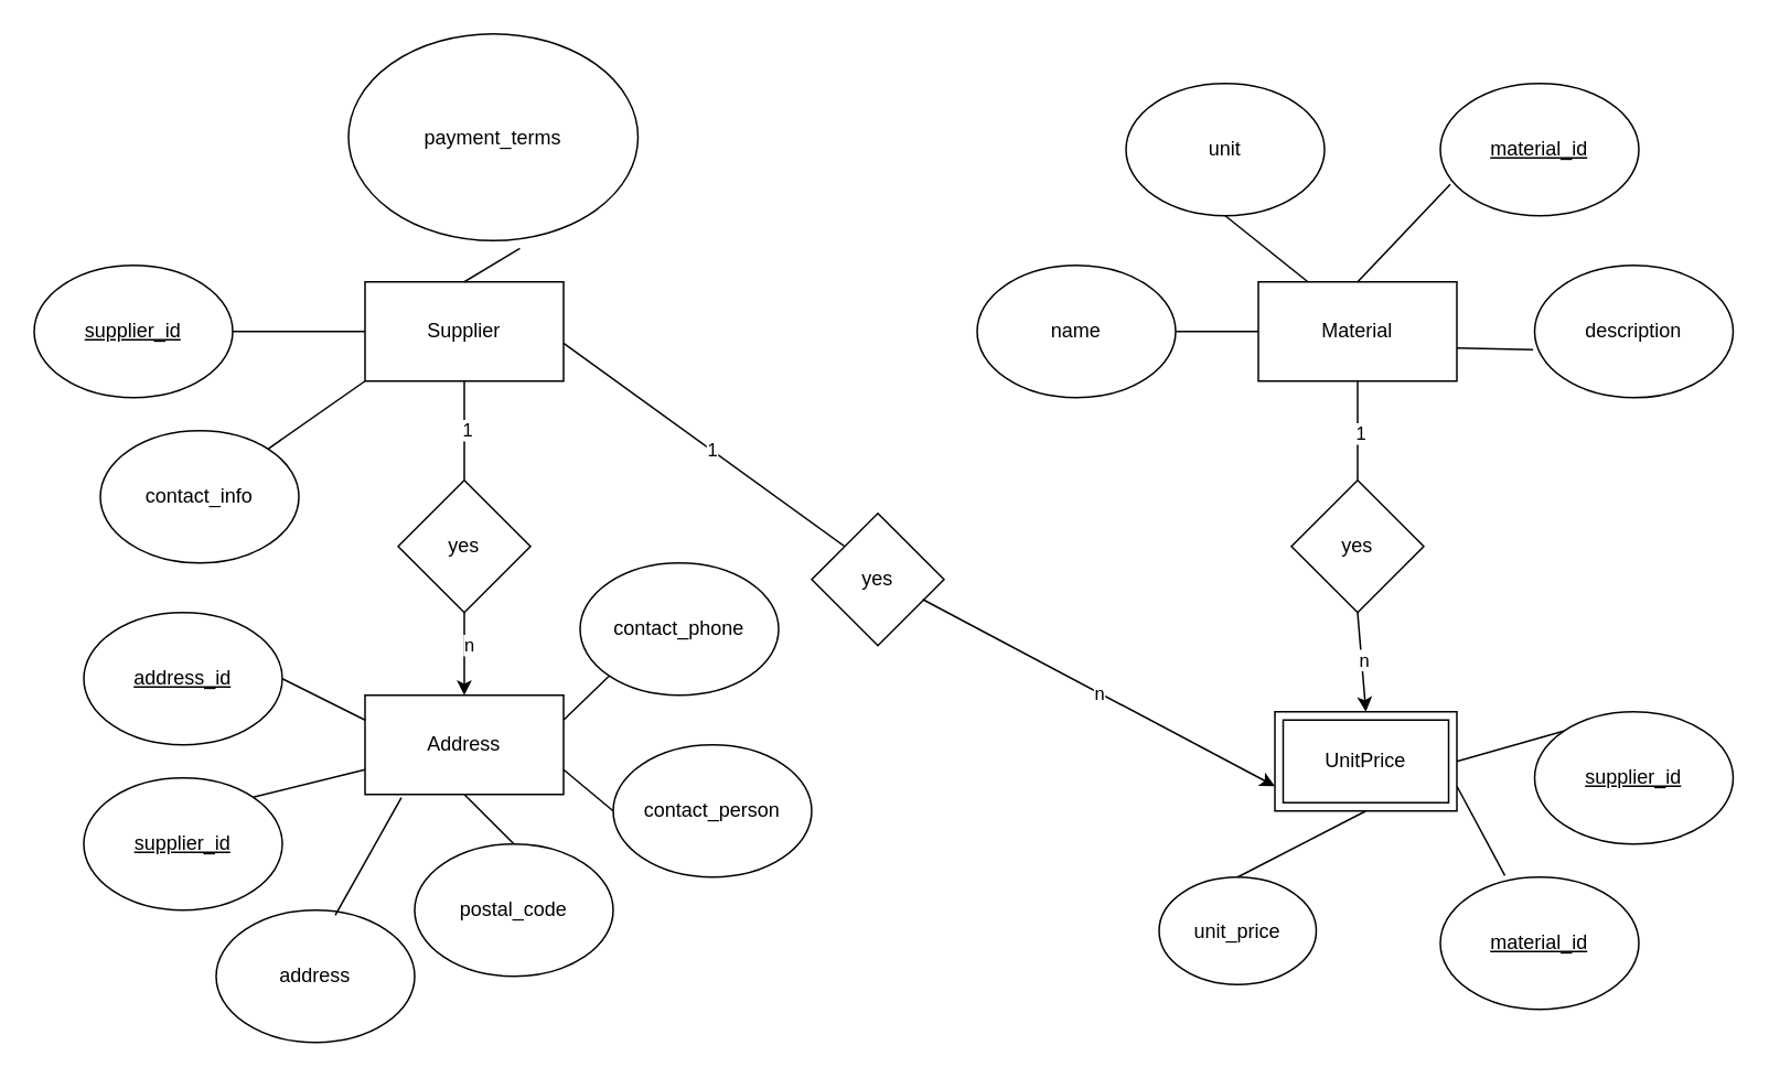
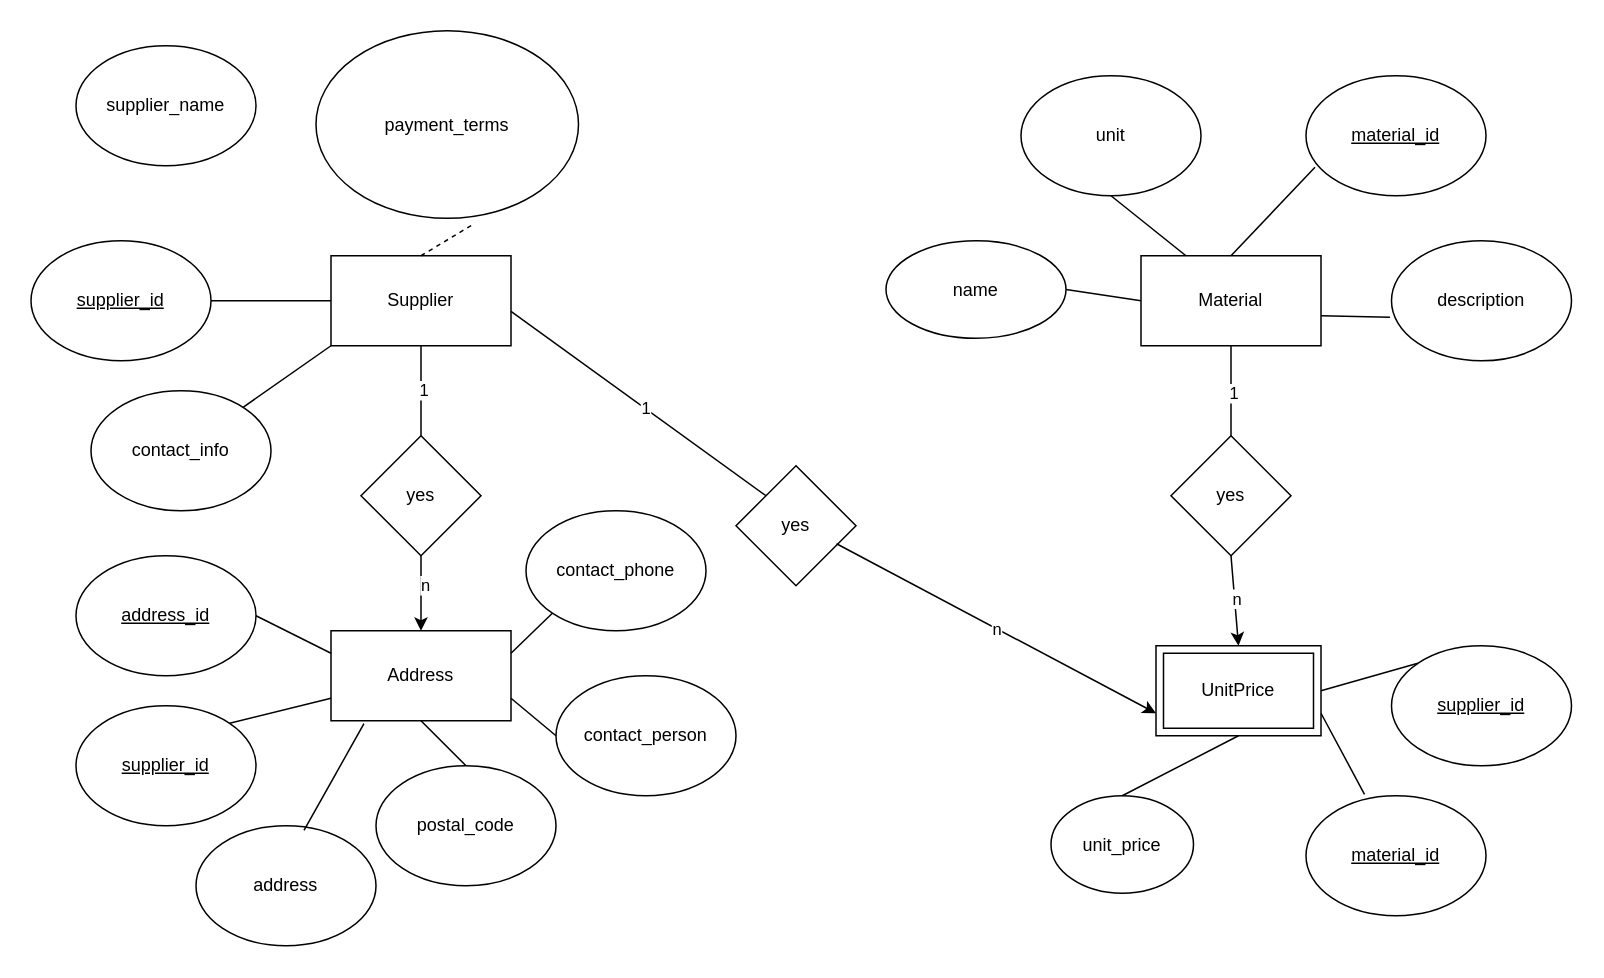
  <mxCell id="0" />
  <mxCell id="1" parent="0" />
  <mxCell id="2" value="Supplier" style="rounded=0;whiteSpace=wrap;html=1;" parent="1" vertex="1"><mxGeometry x="220" y="170" width="120" height="60" as="geometry" /></mxCell>
  <mxCell id="3" value="Address" style="rounded=0;whiteSpace=wrap;html=1;" parent="1" vertex="1"><mxGeometry x="220" y="420" width="120" height="60" as="geometry" /></mxCell>
  <mxCell id="4" value="Material" style="rounded=0;whiteSpace=wrap;html=1;" parent="1" vertex="1"><mxGeometry x="760" y="170" width="120" height="60" as="geometry" /></mxCell>
  <mxCell id="5" value="yes" style="rhombus;whiteSpace=wrap;html=1;" parent="1" vertex="1"><mxGeometry x="240" y="290" width="80" height="80" as="geometry" /></mxCell>
  <mxCell id="6" value="" style="endArrow=classic;html=1;rounded=0;exitX=0.5;exitY=1;exitDx=0;exitDy=0;entryX=0.5;entryY=0;entryDx=0;entryDy=0;" parent="1" source="5" target="3" edge="1"><mxGeometry width="50" height="50" relative="1" as="geometry"><mxPoint x="490" y="310" as="sourcePoint" /><mxPoint x="540" y="260" as="targetPoint" /></mxGeometry></mxCell>
  <mxCell id="7" value="n" style="edgeLabel;html=1;align=center;verticalAlign=middle;resizable=0;points=[];" parent="6" vertex="1" connectable="0"><mxGeometry x="-0.26" y="2" relative="1" as="geometry"><mxPoint as="offset" /></mxGeometry></mxCell>
  <mxCell id="8" value="" style="endArrow=none;html=1;rounded=0;exitX=0.5;exitY=1;exitDx=0;exitDy=0;entryX=0.5;entryY=0;entryDx=0;entryDy=0;" parent="1" source="2" target="5" edge="1"><mxGeometry width="50" height="50" relative="1" as="geometry"><mxPoint x="490" y="310" as="sourcePoint" /><mxPoint x="540" y="260" as="targetPoint" /></mxGeometry></mxCell>
  <mxCell id="9" value="1" style="edgeLabel;html=1;align=center;verticalAlign=middle;resizable=0;points=[];" parent="8" vertex="1" connectable="0"><mxGeometry y="1" relative="1" as="geometry"><mxPoint y="-1" as="offset" /></mxGeometry></mxCell>
  <mxCell id="10" value="yes" style="rhombus;whiteSpace=wrap;html=1;" parent="1" vertex="1"><mxGeometry x="490" y="310" width="80" height="80" as="geometry" /></mxCell>
  <mxCell id="11" value="" style="endArrow=classic;html=1;rounded=0;entryX=0;entryY=0.75;entryDx=0;entryDy=0;exitX=0.838;exitY=0.65;exitDx=0;exitDy=0;exitPerimeter=0;" parent="1" source="10" target="53" edge="1"><mxGeometry width="50" height="50" relative="1" as="geometry"><mxPoint x="490" y="280" as="sourcePoint" /><mxPoint x="760" y="465" as="targetPoint" /></mxGeometry></mxCell>
  <mxCell id="12" value="n" style="edgeLabel;html=1;align=center;verticalAlign=middle;resizable=0;points=[];" parent="11" vertex="1" connectable="0"><mxGeometry relative="1" as="geometry"><mxPoint as="offset" /></mxGeometry></mxCell>
  <mxCell id="13" value="" style="endArrow=none;html=1;rounded=0;exitX=1;exitY=0.617;exitDx=0;exitDy=0;entryX=0;entryY=0;entryDx=0;entryDy=0;exitPerimeter=0;" parent="1" source="2" target="10" edge="1"><mxGeometry width="50" height="50" relative="1" as="geometry"><mxPoint x="490" y="280" as="sourcePoint" /><mxPoint x="540" y="230" as="targetPoint" /></mxGeometry></mxCell>
  <mxCell id="14" value="1" style="edgeLabel;html=1;align=center;verticalAlign=middle;resizable=0;points=[];" parent="13" vertex="1" connectable="0"><mxGeometry x="0.06" y="-1" relative="1" as="geometry"><mxPoint y="-1" as="offset" /></mxGeometry></mxCell>
  <mxCell id="15" value="" style="endArrow=none;html=1;rounded=0;exitX=0.5;exitY=1;exitDx=0;exitDy=0;" parent="1" source="4" target="17" edge="1"><mxGeometry width="50" height="50" relative="1" as="geometry"><mxPoint x="700" y="200" as="sourcePoint" /><mxPoint x="640" y="300" as="targetPoint" /></mxGeometry></mxCell>
  <mxCell id="16" value="1" style="edgeLabel;html=1;align=center;verticalAlign=middle;resizable=0;points=[];" parent="15" vertex="1" connectable="0"><mxGeometry x="0.04" y="1" relative="1" as="geometry"><mxPoint as="offset" /></mxGeometry></mxCell>
  <mxCell id="17" value="yes" style="rhombus;whiteSpace=wrap;html=1;" parent="1" vertex="1"><mxGeometry x="780" y="290" width="80" height="80" as="geometry" /></mxCell>
  <mxCell id="18" value="" style="endArrow=classic;html=1;rounded=0;entryX=0.5;entryY=0;entryDx=0;entryDy=0;exitX=0.5;exitY=1;exitDx=0;exitDy=0;" parent="1" source="17" target="53" edge="1"><mxGeometry width="50" height="50" relative="1" as="geometry"><mxPoint x="490" y="280" as="sourcePoint" /><mxPoint x="820" y="430" as="targetPoint" /></mxGeometry></mxCell>
  <mxCell id="19" value="n" style="edgeLabel;html=1;align=center;verticalAlign=middle;resizable=0;points=[];" parent="18" vertex="1" connectable="0"><mxGeometry y="1" relative="1" as="geometry"><mxPoint y="-1" as="offset" /></mxGeometry></mxCell>
  <mxCell id="20" value="&lt;u&gt;supplier_id&lt;/u&gt;" style="ellipse;whiteSpace=wrap;html=1;" parent="1" vertex="1"><mxGeometry x="20" y="160" width="120" height="80" as="geometry" /></mxCell>
  <mxCell id="21" value="contact_info" style="ellipse;whiteSpace=wrap;html=1;" parent="1" vertex="1"><mxGeometry x="60" y="260" width="120" height="80" as="geometry" /></mxCell>
  <mxCell id="22" value="payment_terms" style="ellipse;whiteSpace=wrap;html=1;" parent="1" vertex="1"><mxGeometry x="210" y="20" width="175" height="125" as="geometry" /></mxCell>
- <mxCell id="24" value="" style="endArrow=none;html=1;rounded=0;entryX=0.592;entryY=1.038;entryDx=0;entryDy=0;entryPerimeter=0;exitX=0.5;exitY=0;exitDx=0;exitDy=0;" parent="1" source="2" target="22" edge="1"><mxGeometry width="50" height="50" relative="1" as="geometry"><mxPoint x="490" y="220" as="sourcePoint" /><mxPoint x="540" y="170" as="targetPoint" /></mxGeometry></mxCell>
+ <mxCell id="23" value="supplier_name" style="ellipse;whiteSpace=wrap;html=1;" parent="1" vertex="1"><mxGeometry x="50" y="30" width="120" height="80" as="geometry" /></mxCell>
+ <mxCell id="24" value="" style="endArrow=none;html=1;rounded=0;entryX=0.592;entryY=1.038;entryDx=0;entryDy=0;entryPerimeter=0;exitX=0.5;exitY=0;exitDx=0;exitDy=0;dashed=1;" parent="1" source="2" target="22" edge="1"><mxGeometry width="50" height="50" relative="1" as="geometry"><mxPoint x="490" y="220" as="sourcePoint" /><mxPoint x="540" y="170" as="targetPoint" /></mxGeometry></mxCell>
  <mxCell id="25" value="" style="endArrow=none;html=1;rounded=0;entryX=1;entryY=0.5;entryDx=0;entryDy=0;exitX=0;exitY=0.5;exitDx=0;exitDy=0;" parent="1" source="2" target="20" edge="1"><mxGeometry width="50" height="50" relative="1" as="geometry"><mxPoint x="510" y="240" as="sourcePoint" /><mxPoint x="560" y="190" as="targetPoint" /></mxGeometry></mxCell>
  <mxCell id="26" value="" style="endArrow=none;html=1;rounded=0;exitX=0;exitY=1;exitDx=0;exitDy=0;" parent="1" source="2" target="21" edge="1"><mxGeometry width="50" height="50" relative="1" as="geometry"><mxPoint x="230" y="210" as="sourcePoint" /><mxPoint x="150" y="210" as="targetPoint" /></mxGeometry></mxCell>
  <mxCell id="27" value="&lt;u&gt;material_id&lt;/u&gt;" style="ellipse;whiteSpace=wrap;html=1;" parent="1" vertex="1"><mxGeometry x="870" y="50" width="120" height="80" as="geometry" /></mxCell>
  <mxCell id="28" value="&lt;u&gt;address_id&lt;/u&gt;" style="ellipse;whiteSpace=wrap;html=1;" parent="1" vertex="1"><mxGeometry x="50" y="370" width="120" height="80" as="geometry" /></mxCell>
  <mxCell id="29" value="&lt;u&gt;supplier_id&lt;/u&gt;" style="ellipse;whiteSpace=wrap;html=1;" parent="1" vertex="1"><mxGeometry x="50" y="470" width="120" height="80" as="geometry" /></mxCell>
  <mxCell id="30" value="postal_code" style="ellipse;whiteSpace=wrap;html=1;" parent="1" vertex="1"><mxGeometry x="250" y="510" width="120" height="80" as="geometry" /></mxCell>
  <mxCell id="31" value="address" style="ellipse;whiteSpace=wrap;html=1;" parent="1" vertex="1"><mxGeometry x="130" y="550" width="120" height="80" as="geometry" /></mxCell>
  <mxCell id="32" value="contact_phone" style="ellipse;whiteSpace=wrap;html=1;" parent="1" vertex="1"><mxGeometry x="350" y="340" width="120" height="80" as="geometry" /></mxCell>
  <mxCell id="33" value="contact_person" style="ellipse;whiteSpace=wrap;html=1;" parent="1" vertex="1"><mxGeometry x="370" y="450" width="120" height="80" as="geometry" /></mxCell>
  <mxCell id="34" value="" style="endArrow=none;html=1;rounded=0;entryX=1;entryY=0.5;entryDx=0;entryDy=0;exitX=0;exitY=0.25;exitDx=0;exitDy=0;" parent="1" source="3" target="28" edge="1"><mxGeometry width="50" height="50" relative="1" as="geometry"><mxPoint x="490" y="440" as="sourcePoint" /><mxPoint x="540" y="390" as="targetPoint" /></mxGeometry></mxCell>
  <mxCell id="35" value="" style="endArrow=none;html=1;rounded=0;entryX=0;entryY=1;entryDx=0;entryDy=0;exitX=1;exitY=0.25;exitDx=0;exitDy=0;" parent="1" source="3" target="32" edge="1"><mxGeometry width="50" height="50" relative="1" as="geometry"><mxPoint x="500" y="450" as="sourcePoint" /><mxPoint x="550" y="400" as="targetPoint" /></mxGeometry></mxCell>
  <mxCell id="36" value="" style="endArrow=none;html=1;rounded=0;entryX=1;entryY=0.75;entryDx=0;entryDy=0;exitX=0;exitY=0.5;exitDx=0;exitDy=0;" parent="1" source="33" target="3" edge="1"><mxGeometry width="50" height="50" relative="1" as="geometry"><mxPoint x="510" y="460" as="sourcePoint" /><mxPoint x="560" y="410" as="targetPoint" /></mxGeometry></mxCell>
  <mxCell id="37" value="" style="endArrow=none;html=1;rounded=0;entryX=0.5;entryY=1;entryDx=0;entryDy=0;exitX=0.5;exitY=0;exitDx=0;exitDy=0;" parent="1" source="30" target="3" edge="1"><mxGeometry width="50" height="50" relative="1" as="geometry"><mxPoint x="520" y="470" as="sourcePoint" /><mxPoint x="570" y="420" as="targetPoint" /></mxGeometry></mxCell>
  <mxCell id="38" value="" style="endArrow=none;html=1;rounded=0;entryX=1;entryY=0;entryDx=0;entryDy=0;exitX=0;exitY=0.75;exitDx=0;exitDy=0;" parent="1" source="3" target="29" edge="1"><mxGeometry width="50" height="50" relative="1" as="geometry"><mxPoint x="530" y="480" as="sourcePoint" /><mxPoint x="580" y="430" as="targetPoint" /></mxGeometry></mxCell>
  <mxCell id="39" value="" style="endArrow=none;html=1;rounded=0;entryX=0.183;entryY=1.033;entryDx=0;entryDy=0;entryPerimeter=0;exitX=0.6;exitY=0.038;exitDx=0;exitDy=0;exitPerimeter=0;" parent="1" source="31" target="3" edge="1"><mxGeometry width="50" height="50" relative="1" as="geometry"><mxPoint x="540" y="490" as="sourcePoint" /><mxPoint x="590" y="440" as="targetPoint" /></mxGeometry></mxCell>
- <mxCell id="40" value="name" style="ellipse;whiteSpace=wrap;html=1;" parent="1" vertex="1"><mxGeometry x="590" y="160" width="120" height="80" as="geometry" /></mxCell>
+ <mxCell id="40" value="name" style="ellipse;whiteSpace=wrap;html=1;" parent="1" vertex="1"><mxGeometry x="590" y="160" width="120" height="65" as="geometry" /></mxCell>
  <mxCell id="41" value="description" style="ellipse;whiteSpace=wrap;html=1;" parent="1" vertex="1"><mxGeometry x="927" y="160" width="120" height="80" as="geometry" /></mxCell>
  <mxCell id="42" value="unit" style="ellipse;whiteSpace=wrap;html=1;" parent="1" vertex="1"><mxGeometry x="680" y="50" width="120" height="80" as="geometry" /></mxCell>
  <mxCell id="43" value="" style="endArrow=none;html=1;rounded=0;entryX=0.25;entryY=0;entryDx=0;entryDy=0;exitX=0.5;exitY=1;exitDx=0;exitDy=0;" parent="1" source="42" target="4" edge="1"><mxGeometry width="50" height="50" relative="1" as="geometry"><mxPoint x="590" y="180" as="sourcePoint" /><mxPoint x="640" y="130" as="targetPoint" /></mxGeometry></mxCell>
  <mxCell id="44" value="" style="endArrow=none;html=1;rounded=0;entryX=0.05;entryY=0.763;entryDx=0;entryDy=0;entryPerimeter=0;exitX=0.5;exitY=0;exitDx=0;exitDy=0;" parent="1" source="4" target="27" edge="1"><mxGeometry width="50" height="50" relative="1" as="geometry"><mxPoint x="590" y="180" as="sourcePoint" /><mxPoint x="640" y="130" as="targetPoint" /></mxGeometry></mxCell>
  <mxCell id="45" value="" style="endArrow=none;html=1;rounded=0;entryX=-0.008;entryY=0.638;entryDx=0;entryDy=0;entryPerimeter=0;" parent="1" target="41" edge="1"><mxGeometry width="50" height="50" relative="1" as="geometry"><mxPoint x="880" y="210" as="sourcePoint" /><mxPoint x="640" y="130" as="targetPoint" /></mxGeometry></mxCell>
  <mxCell id="46" value="" style="endArrow=none;html=1;rounded=0;entryX=0;entryY=0.5;entryDx=0;entryDy=0;exitX=1;exitY=0.5;exitDx=0;exitDy=0;" parent="1" source="40" target="4" edge="1"><mxGeometry width="50" height="50" relative="1" as="geometry"><mxPoint x="590" y="180" as="sourcePoint" /><mxPoint x="640" y="130" as="targetPoint" /></mxGeometry></mxCell>
  <mxCell id="47" value="&lt;u&gt;supplier_id&lt;/u&gt;" style="ellipse;whiteSpace=wrap;html=1;" parent="1" vertex="1"><mxGeometry x="927" y="430" width="120" height="80" as="geometry" /></mxCell>
  <mxCell id="48" value="unit_price" style="ellipse;whiteSpace=wrap;html=1;" parent="1" vertex="1"><mxGeometry x="700" y="530" width="95" height="65" as="geometry" /></mxCell>
  <mxCell id="49" value="&lt;u&gt;material_id&lt;/u&gt;" style="ellipse;whiteSpace=wrap;html=1;" parent="1" vertex="1"><mxGeometry x="870" y="530" width="120" height="80" as="geometry" /></mxCell>
  <mxCell id="50" value="" style="endArrow=none;html=1;rounded=0;entryX=0;entryY=0;entryDx=0;entryDy=0;exitX=1;exitY=0.5;exitDx=0;exitDy=0;" parent="1" source="53" target="47" edge="1"><mxGeometry width="50" height="50" relative="1" as="geometry"><mxPoint x="880" y="447.5" as="sourcePoint" /><mxPoint x="640" y="380" as="targetPoint" /></mxGeometry></mxCell>
  <mxCell id="51" value="" style="endArrow=none;html=1;rounded=0;entryX=0.325;entryY=-0.012;entryDx=0;entryDy=0;exitX=1;exitY=0.75;exitDx=0;exitDy=0;entryPerimeter=0;" parent="1" source="53" target="49" edge="1"><mxGeometry width="50" height="50" relative="1" as="geometry"><mxPoint x="880" y="482.5" as="sourcePoint" /><mxPoint x="955" y="452" as="targetPoint" /></mxGeometry></mxCell>
  <mxCell id="52" value="" style="endArrow=none;html=1;rounded=0;entryX=0.5;entryY=0;entryDx=0;entryDy=0;exitX=0.5;exitY=1;exitDx=0;exitDy=0;" parent="1" source="53" target="48" edge="1"><mxGeometry width="50" height="50" relative="1" as="geometry"><mxPoint x="790" y="500" as="sourcePoint" /><mxPoint x="919" y="539" as="targetPoint" /></mxGeometry></mxCell>
  <mxCell id="53" value="" style="rounded=0;whiteSpace=wrap;html=1;" vertex="1" parent="1"><mxGeometry x="770" y="430" width="110" height="60" as="geometry" /></mxCell>
  <mxCell id="54" value="UnitPrice" style="rounded=0;whiteSpace=wrap;html=1;" vertex="1" parent="1"><mxGeometry x="775" y="435" width="100" height="50" as="geometry" /></mxCell>
